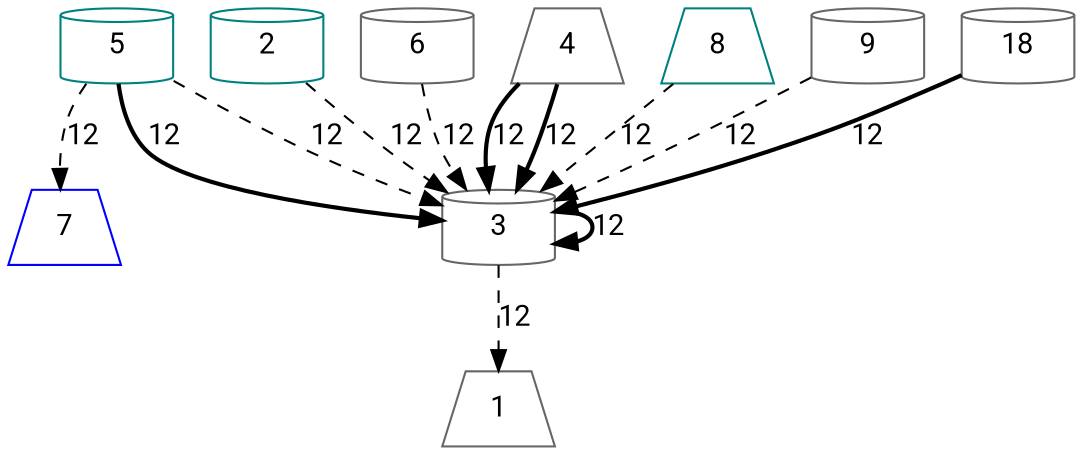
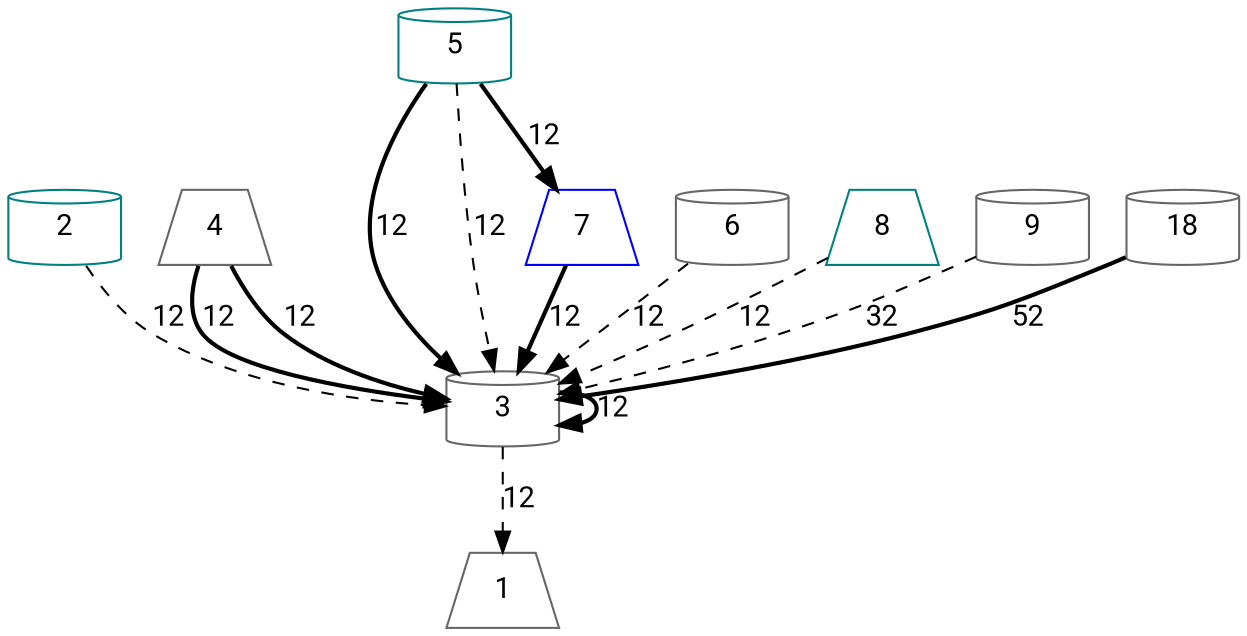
  digraph {
    fontname=Roboto
    node [color=gray40 fontname=Roboto shape=cylinder]
    edge [fontname=Roboto style=dashed]
    1 [shape=trapezium]
    3
    2 [color=teal]
    4 [shape=trapezium]
    5 [color=teal]
    7 [color=blue shape=trapezium]
    6
    8 [color=teal shape=trapezium]
    9
    n10 [label=18]
    3 -> 1 [label=12]
    3 -> 3 [label=12 style=bold]
    2 -> 3 [label=12]
    4 -> 3 [label=12 style=bold]
    4 -> 3 [label=12 style=bold]
    5 -> 3 [label=12 style=bold]
    5 -> 3 [label=12]
-   5 -> 7 [label=12]
+   5 -> 7 [label=12 style=bold]
+   7 -> 3 [label=12 style=bold]
    6 -> 3 [label=12]
    8 -> 3 [label=12]
-   9 -> 3 [label=12]
-   n10 -> 3 [label=12 style=bold]
+   9 -> 3 [label=32]
+   n10 -> 3 [label=52 style=bold]
  }
